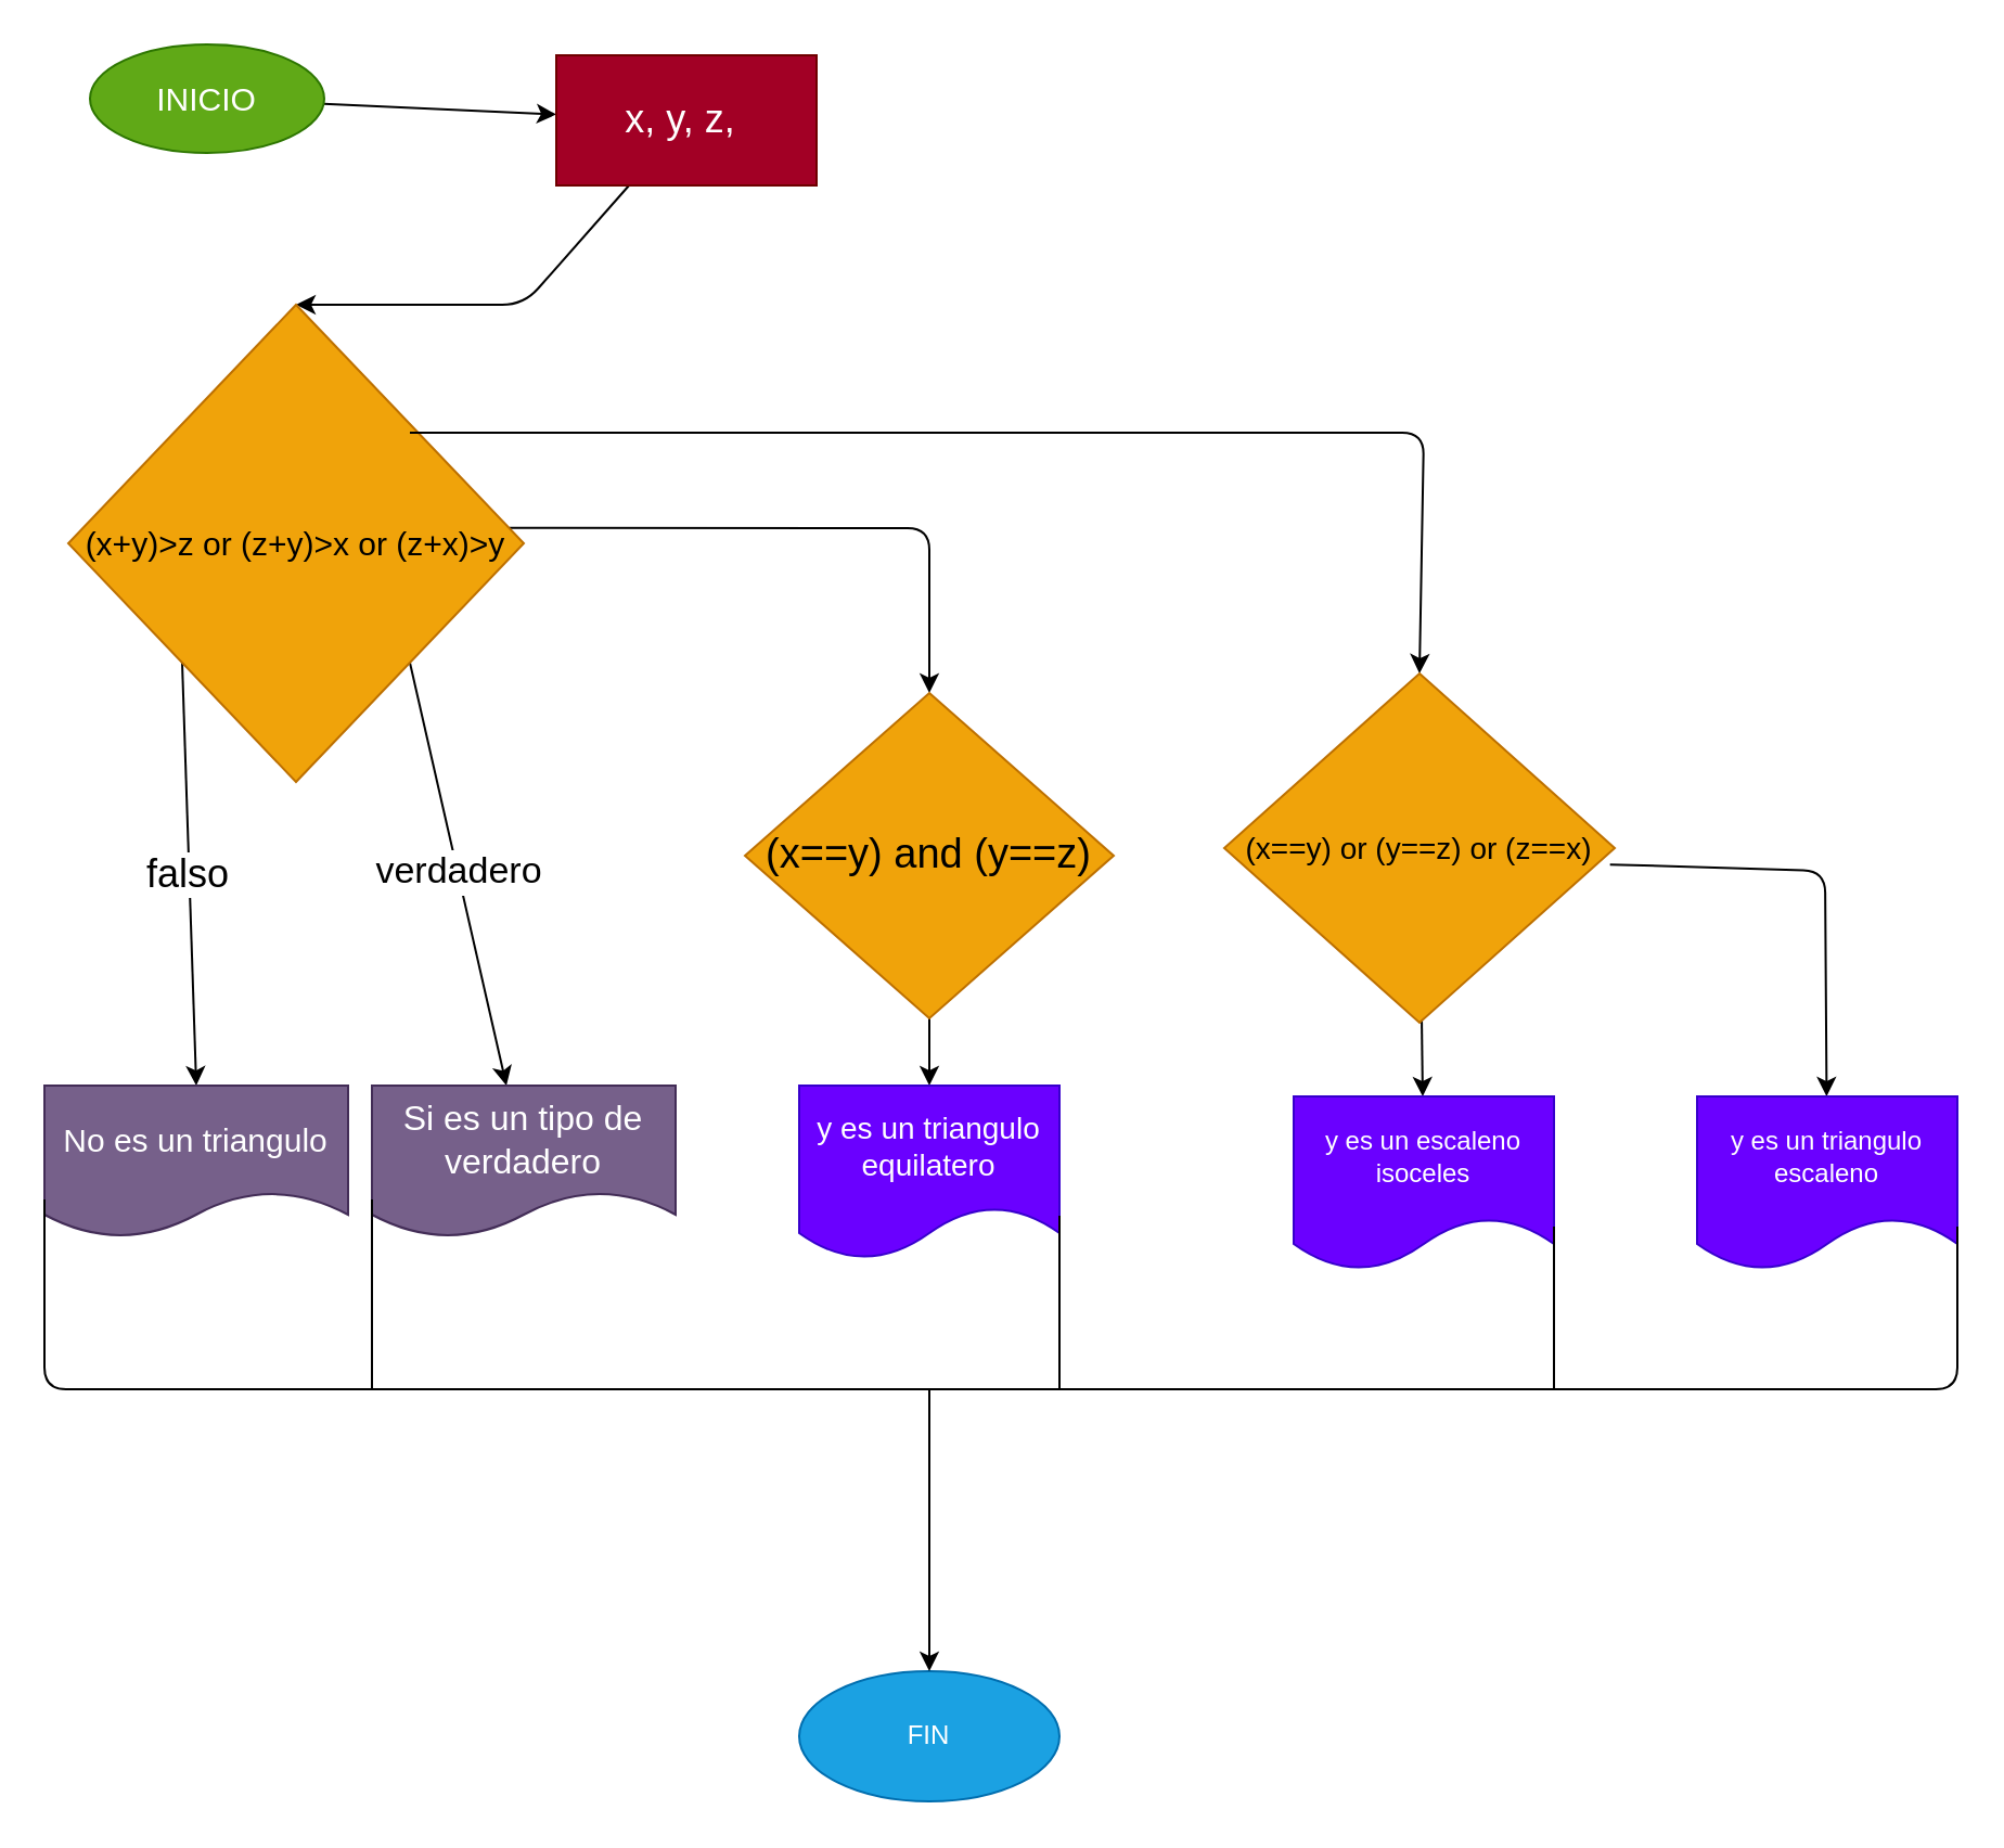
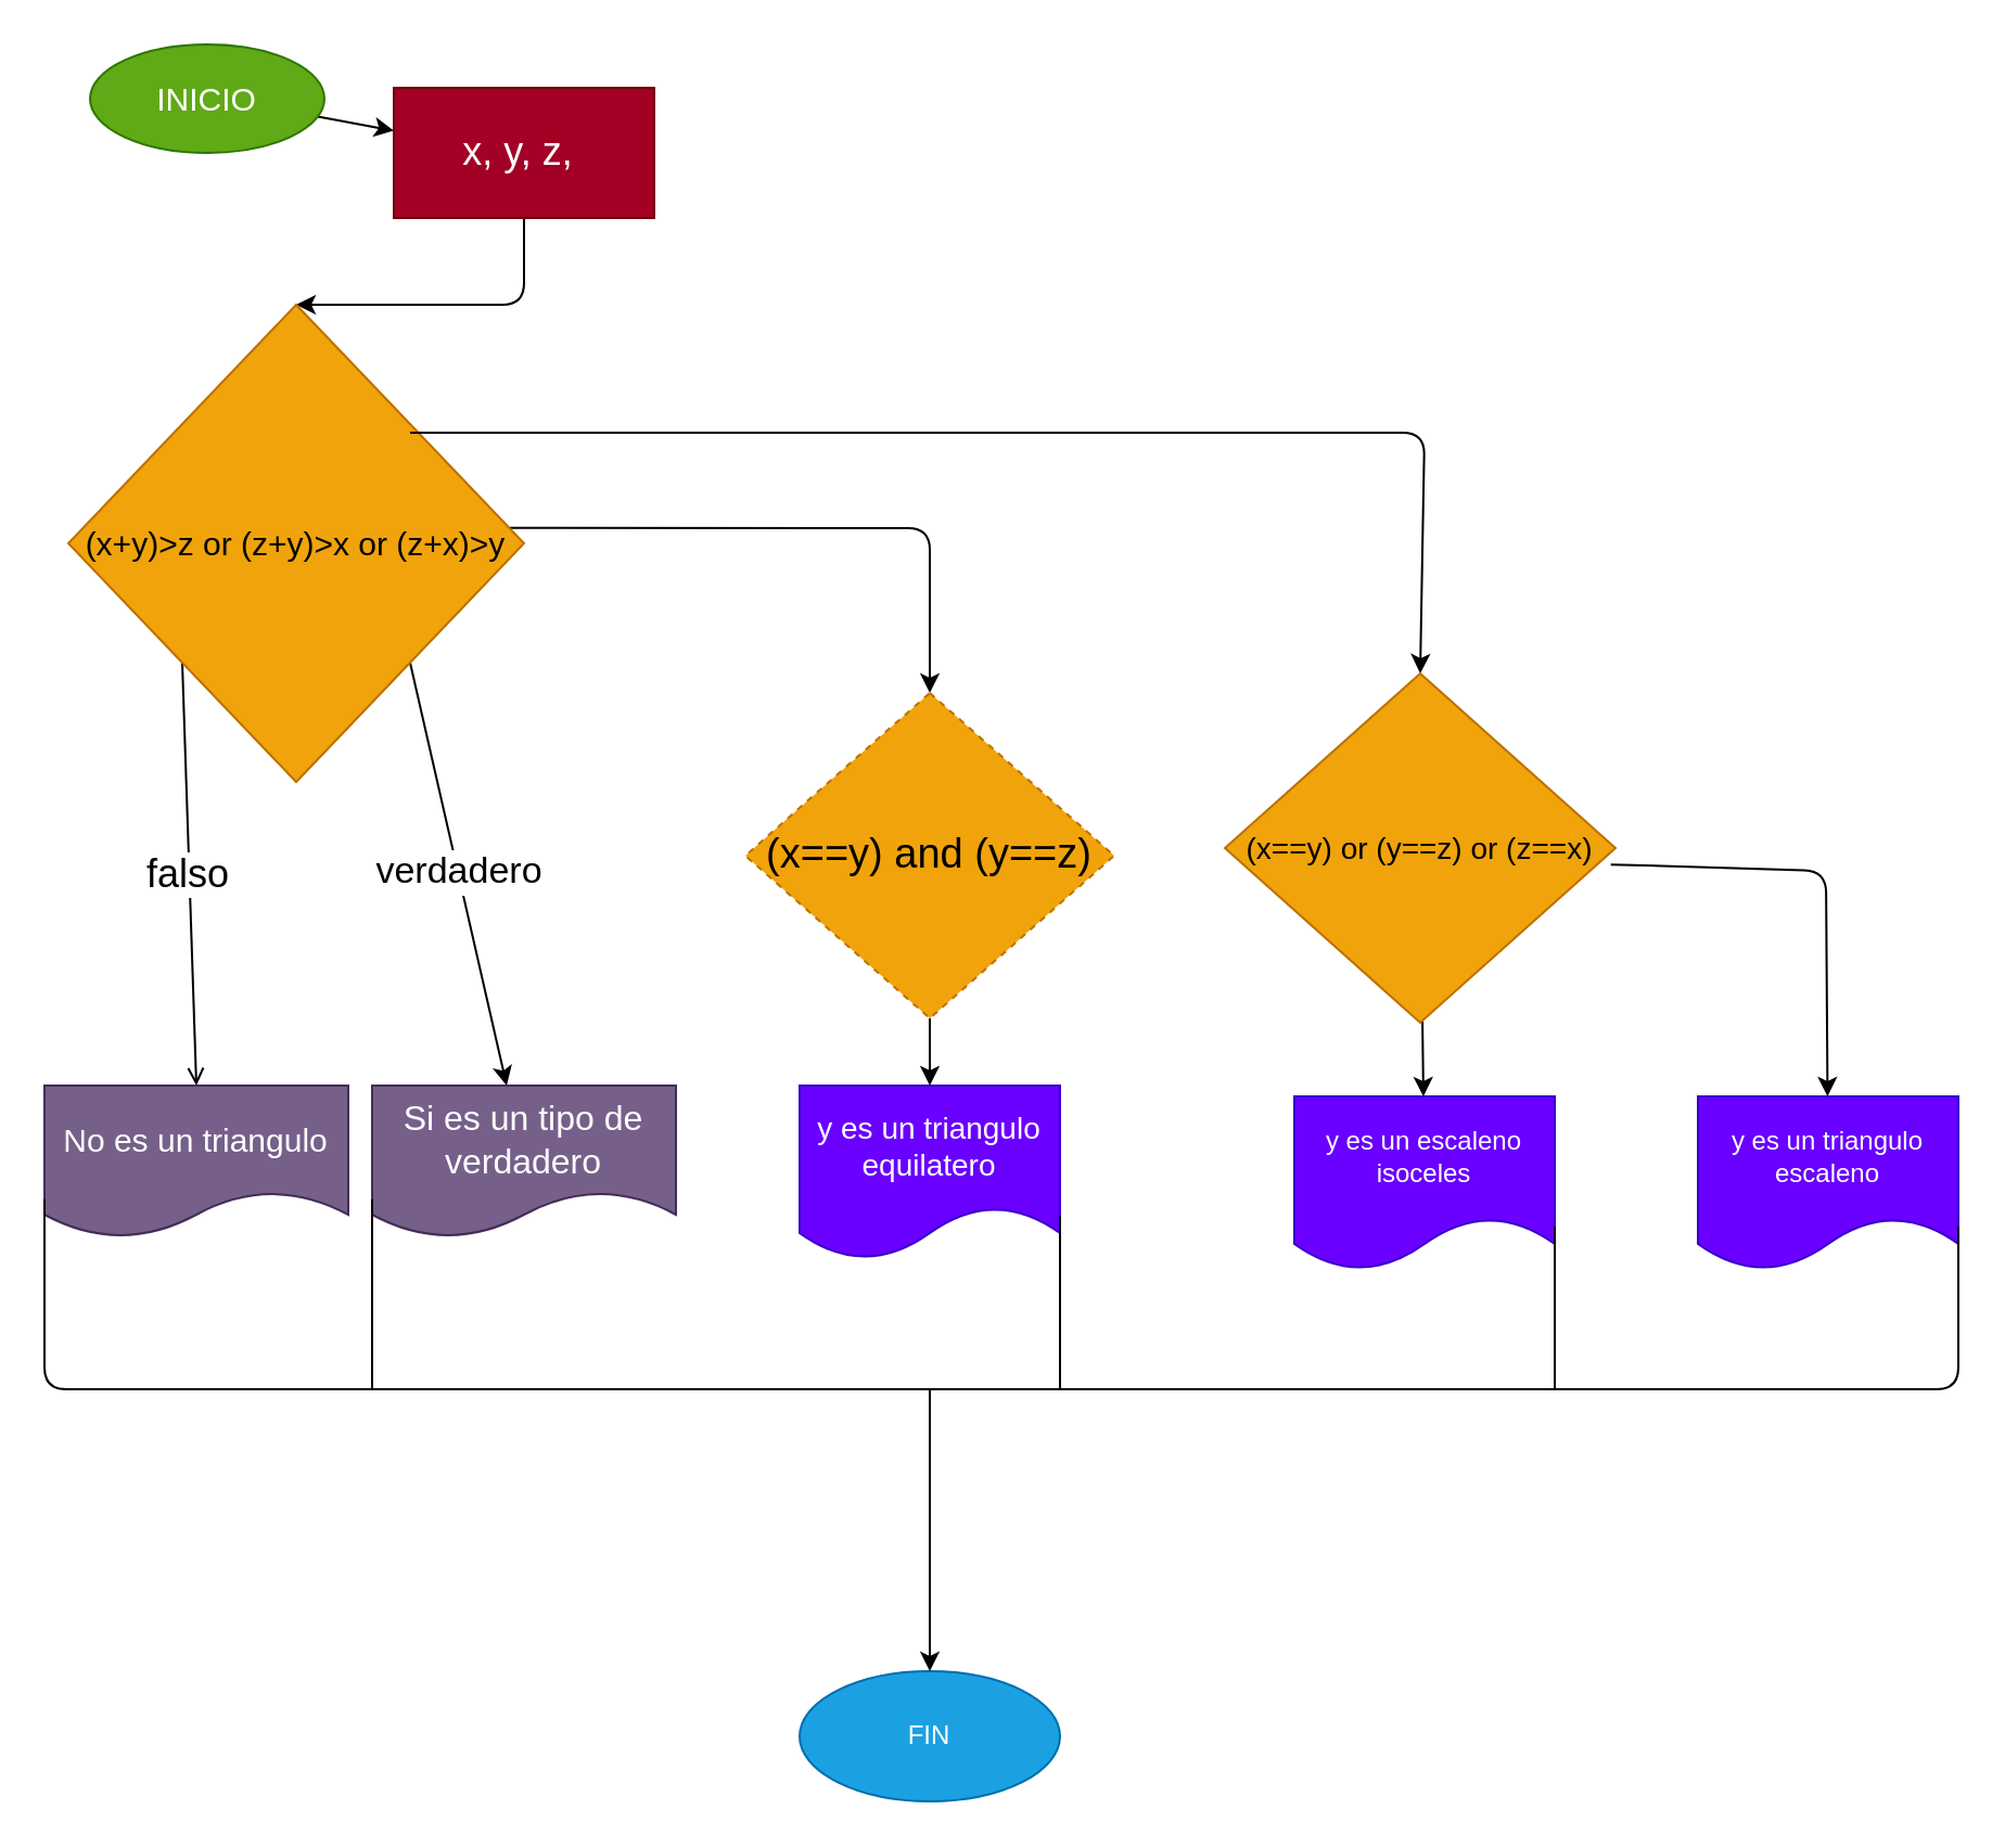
  <mxCell id="0" />
  <mxCell id="1" parent="0" />
  <mxCell id="2" value="" style="edgeStyle=none;html=1;" edge="1" parent="1" source="3" target="5"><mxGeometry relative="1" as="geometry" /></mxCell>
  <mxCell id="3" value="&lt;font style=&quot;font-size: 15px&quot;&gt;INICIO&lt;/font&gt;" style="ellipse;whiteSpace=wrap;html=1;fillColor=#60a917;fontColor=#ffffff;strokeColor=#2D7600;" vertex="1" parent="1"><mxGeometry x="41" y="20" width="108" height="50" as="geometry" /></mxCell>
  <mxCell id="4" value="" style="edgeStyle=none;html=1;fontSize=17;entryX=0.5;entryY=0;entryDx=0;entryDy=0;" edge="1" parent="1" source="5" target="9"><mxGeometry relative="1" as="geometry"><Array as="points"><mxPoint x="241" y="140" /></Array></mxGeometry></mxCell>
- <mxCell id="5" value="&lt;span style=&quot;font-size: 18px&quot;&gt;x, y, z,&amp;nbsp;&lt;/span&gt;" style="whiteSpace=wrap;html=1;fillColor=#a20025;fontColor=#ffffff;strokeColor=#6F0000;" vertex="1" parent="1"><mxGeometry x="256" y="25" width="120" height="60" as="geometry" /></mxCell>
+ <mxCell id="5" value="&lt;span style=&quot;font-size: 18px&quot;&gt;x, y, z,&amp;nbsp;&lt;/span&gt;" style="whiteSpace=wrap;html=1;fillColor=#a20025;fontColor=#ffffff;strokeColor=#6F0000;" vertex="1" parent="1"><mxGeometry x="181" y="40" width="120" height="60" as="geometry" /></mxCell>
  <mxCell id="6" value="verdadero" style="edgeStyle=none;html=1;fontSize=17;exitX=1;exitY=1;exitDx=0;exitDy=0;" edge="1" parent="1" source="9" target="10"><mxGeometry relative="1" as="geometry"><mxPoint x="221" y="270" as="sourcePoint" /></mxGeometry></mxCell>
- <mxCell id="7" value="falso" style="edgeStyle=none;html=1;fontSize=18;entryX=0.5;entryY=0;entryDx=0;entryDy=0;exitX=0;exitY=1;exitDx=0;exitDy=0;" edge="1" parent="1" source="9" target="11"><mxGeometry x="0.009" y="-1" relative="1" as="geometry"><mxPoint x="361.404" y="202.861" as="targetPoint" /><mxPoint as="offset" /></mxGeometry></mxCell>
+ <mxCell id="7" value="falso" style="edgeStyle=none;html=1;fontSize=18;entryX=0.5;entryY=0;entryDx=0;entryDy=0;exitX=0;exitY=1;exitDx=0;exitDy=0;endArrow=open;" edge="1" parent="1" source="9" target="11"><mxGeometry x="0.009" y="-1" relative="1" as="geometry"><mxPoint x="361.404" y="202.861" as="targetPoint" /><mxPoint as="offset" /></mxGeometry></mxCell>
  <mxCell id="8" value="" style="edgeStyle=none;html=1;fontSize=14;entryX=0.5;entryY=0;entryDx=0;entryDy=0;" edge="1" parent="1" target="14"><mxGeometry relative="1" as="geometry"><mxPoint x="234.408" y="242.906" as="sourcePoint" /><mxPoint x="428" y="305" as="targetPoint" /><Array as="points"><mxPoint x="428" y="243" /></Array></mxGeometry></mxCell>
  <mxCell id="9" value="&lt;font style=&quot;font-size: 15px&quot;&gt;(x+y)&amp;gt;z or (z+y)&amp;gt;x or (z+x)&amp;gt;y&lt;/font&gt;" style="rhombus;whiteSpace=wrap;html=1;fillColor=#f0a30a;fontColor=#000000;strokeColor=#BD7000;" vertex="1" parent="1"><mxGeometry x="31" y="140" width="210" height="220" as="geometry" /></mxCell>
  <mxCell id="10" value="&lt;font style=&quot;font-size: 16px&quot;&gt;Si es un tipo de verdadero&lt;/font&gt;" style="shape=document;whiteSpace=wrap;html=1;boundedLbl=1;fillColor=#76608a;fontColor=#ffffff;strokeColor=#432D57;" vertex="1" parent="1"><mxGeometry x="171" y="500" width="140" height="70" as="geometry" /></mxCell>
  <mxCell id="11" value="&lt;font style=&quot;font-size: 15px&quot;&gt;No es un triangulo&lt;/font&gt;" style="shape=document;whiteSpace=wrap;html=1;boundedLbl=1;fillColor=#76608a;fontColor=#ffffff;strokeColor=#432D57;" vertex="1" parent="1"><mxGeometry x="20" y="500" width="140" height="70" as="geometry" /></mxCell>
  <mxCell id="12" value="FIN" style="ellipse;whiteSpace=wrap;html=1;fillColor=#1ba1e2;fontColor=#ffffff;strokeColor=#006EAF;" vertex="1" parent="1"><mxGeometry x="368" y="770" width="120" height="60" as="geometry" /></mxCell>
  <mxCell id="13" value="" style="edgeStyle=none;html=1;fontSize=15;" edge="1" parent="1" source="14" target="15"><mxGeometry relative="1" as="geometry" /></mxCell>
- <mxCell id="14" value="&lt;font style=&quot;font-size: 19px&quot;&gt;(x==y) and (y==z)&lt;/font&gt;" style="rhombus;whiteSpace=wrap;html=1;fillColor=#f0a30a;strokeColor=#BD7000;fontColor=#000000;" vertex="1" parent="1"><mxGeometry x="343" y="319" width="170" height="150" as="geometry" /></mxCell>
+ <mxCell id="14" value="&lt;font style=&quot;font-size: 19px&quot;&gt;(x==y) and (y==z)&lt;/font&gt;" style="rhombus;whiteSpace=wrap;html=1;fillColor=#f0a30a;strokeColor=#BD7000;fontColor=#000000;dashed=1;" vertex="1" parent="1"><mxGeometry x="343" y="319" width="170" height="150" as="geometry" /></mxCell>
  <mxCell id="15" value="&lt;font style=&quot;font-size: 14px&quot;&gt;y es un triangulo equilatero&lt;/font&gt;" style="shape=document;whiteSpace=wrap;html=1;boundedLbl=1;fillColor=#6a00ff;strokeColor=#3700CC;fontColor=#ffffff;" vertex="1" parent="1"><mxGeometry x="368" y="500" width="120" height="80" as="geometry" /></mxCell>
  <mxCell id="16" value="" style="edgeStyle=none;html=1;fontSize=14;exitX=1;exitY=0;exitDx=0;exitDy=0;entryX=0.5;entryY=0;entryDx=0;entryDy=0;" edge="1" parent="1" target="19"><mxGeometry relative="1" as="geometry"><mxPoint x="188.5" y="199" as="sourcePoint" /><mxPoint x="654.119" y="325.659" as="targetPoint" /><Array as="points"><mxPoint x="656" y="199" /></Array></mxGeometry></mxCell>
  <mxCell id="17" value="" style="edgeStyle=none;html=1;fontSize=14;" edge="1" parent="1" source="19" target="20"><mxGeometry relative="1" as="geometry" /></mxCell>
  <mxCell id="18" value="" style="edgeStyle=none;html=1;fontSize=14;exitX=0.988;exitY=0.547;exitDx=0;exitDy=0;exitPerimeter=0;" edge="1" parent="1" source="19" target="21"><mxGeometry relative="1" as="geometry"><Array as="points"><mxPoint y="401" x="841" /></Array></mxGeometry></mxCell>
  <mxCell id="19" value="&lt;font style=&quot;font-size: 14px&quot;&gt;(x==y) or (y==z) or (z==x)&lt;/font&gt;" style="rhombus;whiteSpace=wrap;html=1;fillColor=#f0a30a;strokeColor=#BD7000;fontColor=#000000;" vertex="1" parent="1"><mxGeometry x="564" y="310" width="180" height="161" as="geometry" /></mxCell>
  <mxCell id="20" value="y es un escaleno isoceles" style="shape=document;whiteSpace=wrap;html=1;boundedLbl=1;fillColor=#6a00ff;strokeColor=#3700CC;fontColor=#ffffff;" vertex="1" parent="1"><mxGeometry x="596" y="505" width="120" height="80" as="geometry" /></mxCell>
  <mxCell id="21" value="y es un triangulo escaleno" style="shape=document;whiteSpace=wrap;html=1;boundedLbl=1;fillColor=#6a00ff;strokeColor=#3700CC;fontColor=#ffffff;" vertex="1" parent="1"><mxGeometry x="782" y="505" width="120" height="80" as="geometry" /></mxCell>
  <mxCell id="22" value="" style="endArrow=none;html=1;fontSize=14;entryX=0;entryY=0.75;entryDx=0;entryDy=0;" edge="1" parent="1" target="11"><mxGeometry width="50" height="50" relative="1" as="geometry"><mxPoint x="401" y="640" as="sourcePoint" /><mxPoint x="21" y="560" as="targetPoint" /><Array as="points"><mxPoint x="20" y="640" /></Array></mxGeometry></mxCell>
  <mxCell id="23" value="" style="endArrow=none;html=1;fontSize=14;exitX=0;exitY=0.75;exitDx=0;exitDy=0;" edge="1" parent="1" source="10"><mxGeometry width="50" height="50" relative="1" as="geometry"><mxPoint x="181" y="470" as="sourcePoint" /><mxPoint x="171" y="640" as="targetPoint" /></mxGeometry></mxCell>
  <mxCell id="24" value="" style="endArrow=none;html=1;fontSize=14;entryX=1;entryY=0.75;entryDx=0;entryDy=0;" edge="1" parent="1" target="21"><mxGeometry width="50" height="50" relative="1" as="geometry"><mxPoint x="401" y="640" as="sourcePoint" /><mxPoint x="832" y="600" as="targetPoint" /><Array as="points"><mxPoint x="902" y="640" /></Array></mxGeometry></mxCell>
  <mxCell id="25" value="" style="endArrow=none;html=1;fontSize=14;entryX=1;entryY=0.75;entryDx=0;entryDy=0;" edge="1" parent="1" target="20"><mxGeometry width="50" height="50" relative="1" as="geometry"><mxPoint x="716" y="640" as="sourcePoint" /><mxPoint x="251" y="440" as="targetPoint" /></mxGeometry></mxCell>
  <mxCell id="26" value="" style="endArrow=none;html=1;fontSize=14;entryX=1;entryY=0.75;entryDx=0;entryDy=0;" edge="1" parent="1" target="15"><mxGeometry width="50" height="50" relative="1" as="geometry"><mxPoint x="488" y="640" as="sourcePoint" /><mxPoint x="261" y="450" as="targetPoint" /></mxGeometry></mxCell>
  <mxCell id="27" value="" style="edgeStyle=none;html=1;fontSize=17;entryX=0.5;entryY=0;entryDx=0;entryDy=0;" edge="1" parent="1" target="12"><mxGeometry relative="1" as="geometry"><mxPoint x="428" y="640" as="sourcePoint" /><mxPoint x="465.511" y="755" as="targetPoint" /></mxGeometry></mxCell>
